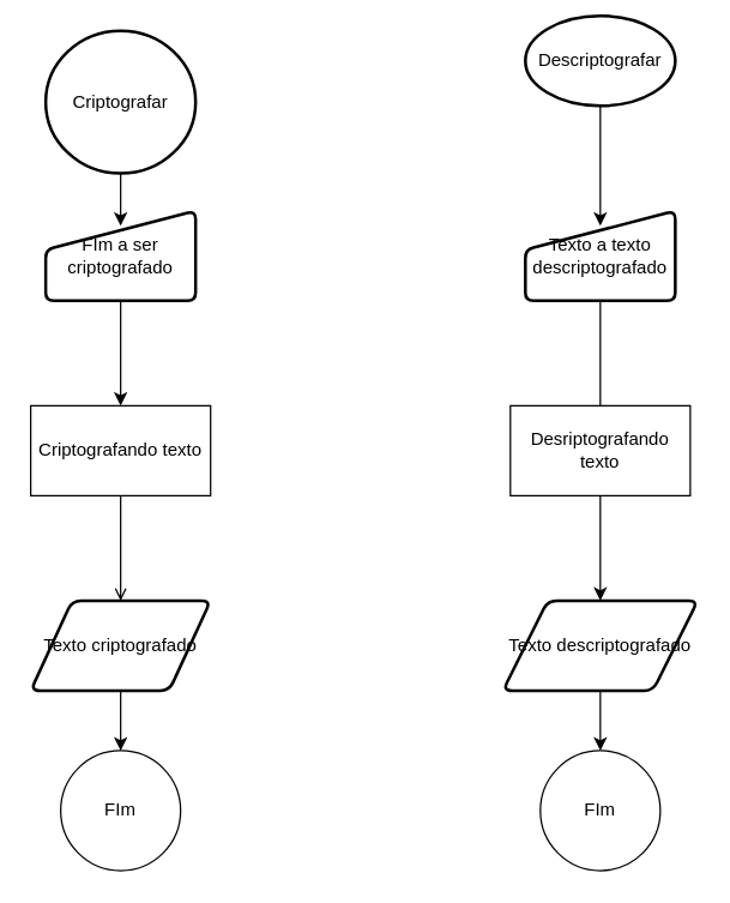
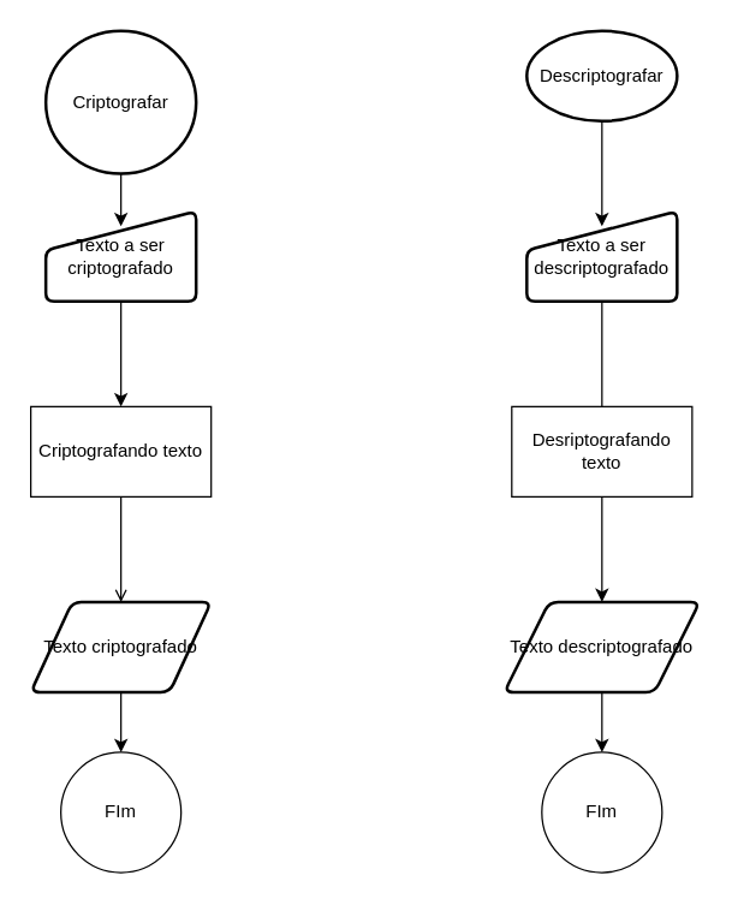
  <mxCell id="0" />
  <mxCell id="1" parent="0" />
  <mxCell id="2" value="" style="endArrow=classic;html=1;rounded=0;exitX=0.5;exitY=1;exitDx=0;exitDy=0;entryX=0.5;entryY=0;entryDx=0;entryDy=0;" edge="1" parent="1" source="5" target="4"><mxGeometry width="50" height="50" relative="1" as="geometry"><mxPoint x="80" y="210" as="sourcePoint" /><mxPoint x="80" y="390" as="targetPoint" /></mxGeometry></mxCell>
  <mxCell id="3" style="edgeStyle=orthogonalEdgeStyle;rounded=0;orthogonalLoop=1;jettySize=auto;html=1;exitX=0.5;exitY=1;exitDx=0;exitDy=0;entryX=0.5;entryY=0;entryDx=0;entryDy=0;endArrow=open;" edge="1" parent="1" source="4" target="9"><mxGeometry relative="1" as="geometry" /></mxCell>
  <mxCell id="4" value="Criptografando texto" style="rounded=0;whiteSpace=wrap;html=1;" vertex="1" parent="1"><mxGeometry x="20" y="270" width="120" height="60" as="geometry" /></mxCell>
- <mxCell id="5" value="FIm a ser criptografado" style="html=1;strokeWidth=2;shape=manualInput;whiteSpace=wrap;rounded=1;size=26;arcSize=11;" vertex="1" parent="1"><mxGeometry x="30" y="140" width="100" height="60" as="geometry" /></mxCell>
+ <mxCell id="5" value="Texto a ser criptografado" style="html=1;strokeWidth=2;shape=manualInput;whiteSpace=wrap;rounded=1;size=26;arcSize=11;" vertex="1" parent="1"><mxGeometry x="30" y="140" width="100" height="60" as="geometry" /></mxCell>
  <mxCell id="6" value="Criptografar" style="strokeWidth=2;html=1;shape=mxgraph.flowchart.start_1;whiteSpace=wrap;" vertex="1" parent="1"><mxGeometry x="30" y="20" width="100" height="95" as="geometry" /></mxCell>
  <mxCell id="7" value="" style="endArrow=classic;html=1;rounded=0;exitX=0.5;exitY=1;exitDx=0;exitDy=0;exitPerimeter=0;" edge="1" parent="1" source="6"><mxGeometry width="50" height="50" relative="1" as="geometry"><mxPoint x="-40" y="110" as="sourcePoint" /><mxPoint x="80" y="150" as="targetPoint" /><Array as="points"><mxPoint x="80" y="140" /></Array></mxGeometry></mxCell>
  <mxCell id="8" style="edgeStyle=orthogonalEdgeStyle;rounded=0;orthogonalLoop=1;jettySize=auto;html=1;exitX=0.5;exitY=1;exitDx=0;exitDy=0;entryX=0.5;entryY=0;entryDx=0;entryDy=0;" edge="1" parent="1" source="9" target="19"><mxGeometry relative="1" as="geometry" /></mxCell>
  <mxCell id="9" value="Texto criptografado" style="shape=parallelogram;html=1;strokeWidth=2;perimeter=parallelogramPerimeter;whiteSpace=wrap;rounded=1;arcSize=12;size=0.23;" vertex="1" parent="1"><mxGeometry x="20" y="400" width="120" height="60" as="geometry" /></mxCell>
  <mxCell id="10" value="" style="endArrow=classic;html=1;rounded=0;exitX=0.5;exitY=1;exitDx=0;exitDy=0;" edge="1" parent="1" source="12"><mxGeometry width="50" height="50" relative="1" as="geometry"><mxPoint x="400" y="120" as="sourcePoint" /><mxPoint x="400" y="290" as="targetPoint" /></mxGeometry></mxCell>
  <mxCell id="11" value="Desriptografando texto" style="rounded=0;whiteSpace=wrap;html=1;" vertex="1" parent="1"><mxGeometry x="340" y="270" width="120" height="60" as="geometry" /></mxCell>
- <mxCell id="12" value="Texto a texto descriptografado" style="html=1;strokeWidth=2;shape=manualInput;whiteSpace=wrap;rounded=1;size=26;arcSize=11;" vertex="1" parent="1"><mxGeometry x="350" y="140" width="100" height="60" as="geometry" /></mxCell>
- <mxCell id="13" value="Descriptografar" style="strokeWidth=2;html=1;shape=mxgraph.flowchart.start_1;whiteSpace=wrap;" vertex="1" parent="1"><mxGeometry x="350" y="10" width="100" height="60" as="geometry" /></mxCell>
+ <mxCell id="12" value="Texto a ser descriptografado" style="html=1;strokeWidth=2;shape=manualInput;whiteSpace=wrap;rounded=1;size=26;arcSize=11;" vertex="1" parent="1"><mxGeometry x="350" y="140" width="100" height="60" as="geometry" /></mxCell>
+ <mxCell id="13" value="Descriptografar" style="strokeWidth=2;html=1;shape=mxgraph.flowchart.start_1;whiteSpace=wrap;" vertex="1" parent="1"><mxGeometry x="350" y="20" width="100" height="60" as="geometry" /></mxCell>
  <mxCell id="14" value="" style="endArrow=classic;html=1;rounded=0;exitX=0.5;exitY=1;exitDx=0;exitDy=0;exitPerimeter=0;" edge="1" parent="1" source="13"><mxGeometry width="50" height="50" relative="1" as="geometry"><mxPoint x="280" y="20" as="sourcePoint" /><mxPoint x="400" y="150" as="targetPoint" /><Array as="points" /></mxGeometry></mxCell>
  <mxCell id="15" value="Texto descriptografado" style="shape=parallelogram;html=1;strokeWidth=2;perimeter=parallelogramPerimeter;whiteSpace=wrap;rounded=1;arcSize=12;size=0.23;" vertex="1" parent="1"><mxGeometry x="335" y="400" width="130" height="60" as="geometry" /></mxCell>
  <mxCell id="16" value="" style="endArrow=classic;html=1;rounded=0;exitX=0.5;exitY=1;exitDx=0;exitDy=0;" edge="1" parent="1" source="11"><mxGeometry width="50" height="50" relative="1" as="geometry"><mxPoint x="390" y="460" as="sourcePoint" /><mxPoint x="400" y="400" as="targetPoint" /></mxGeometry></mxCell>
  <mxCell id="17" value="FIm" style="ellipse;whiteSpace=wrap;html=1;aspect=fixed;" vertex="1" parent="1"><mxGeometry x="360" y="500" width="80" height="80" as="geometry" /></mxCell>
  <mxCell id="18" value="" style="endArrow=classic;html=1;rounded=0;exitX=0.5;exitY=1;exitDx=0;exitDy=0;" edge="1" parent="1" source="15"><mxGeometry width="50" height="50" relative="1" as="geometry"><mxPoint x="430" y="550" as="sourcePoint" /><mxPoint x="400" y="500" as="targetPoint" /></mxGeometry></mxCell>
  <mxCell id="19" value="FIm" style="ellipse;whiteSpace=wrap;html=1;aspect=fixed;" vertex="1" parent="1"><mxGeometry x="40" y="500" width="80" height="80" as="geometry" /></mxCell>
